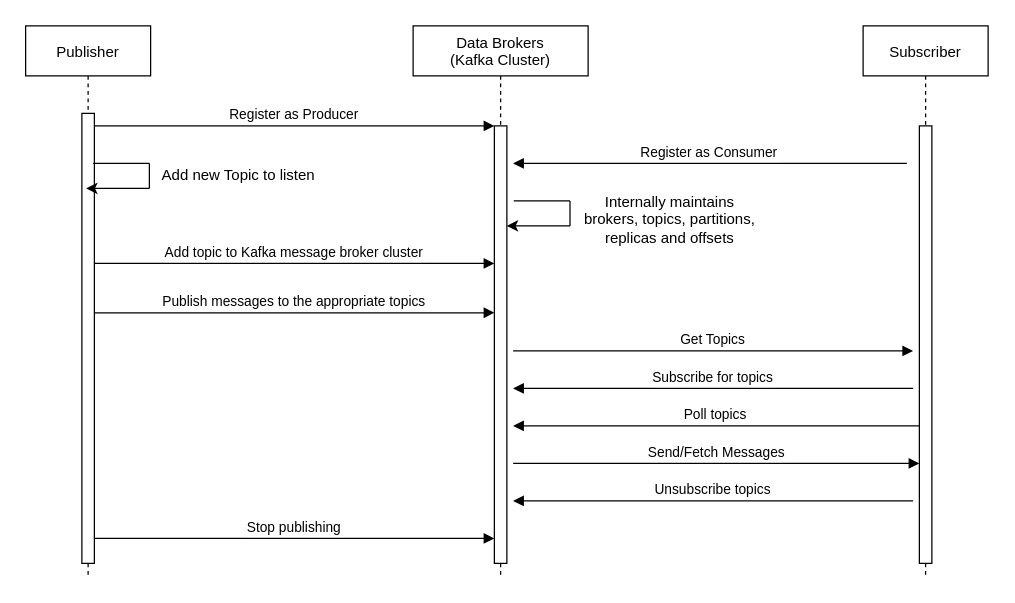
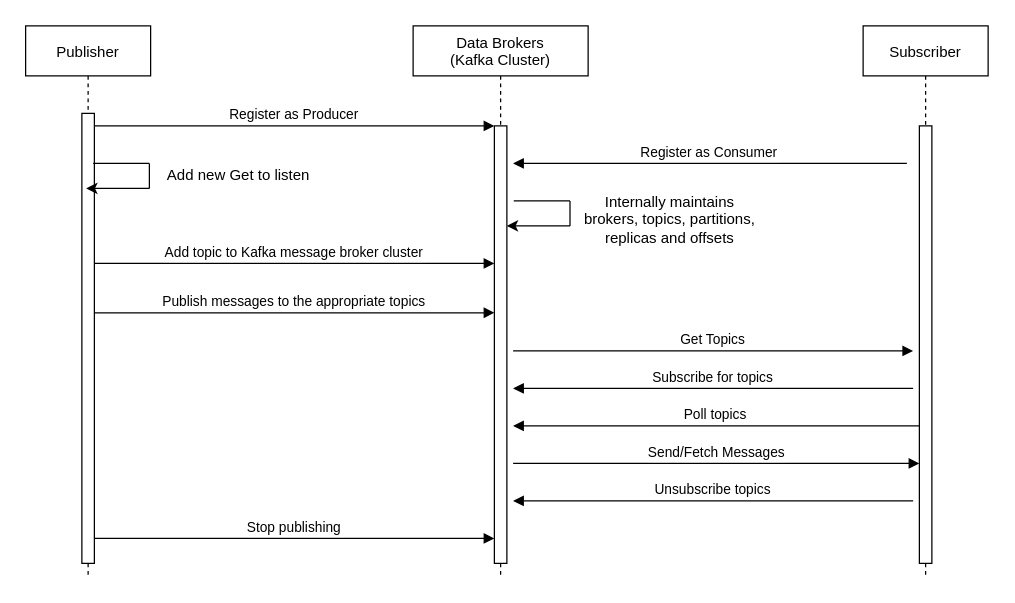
  <mxCell id="0" />
  <mxCell id="1" parent="0" />
  <mxCell id="2" value="Publisher" style="shape=umlLifeline;perimeter=lifelinePerimeter;container=1;collapsible=0;recursiveResize=0;rounded=0;shadow=0;strokeWidth=1;" parent="1" vertex="1"><mxGeometry x="20" y="20" width="100" height="440" as="geometry" /></mxCell>
  <mxCell id="3" value="" style="points=[];perimeter=orthogonalPerimeter;rounded=0;shadow=0;strokeWidth=1;" parent="2" vertex="1"><mxGeometry x="45" y="70" width="10" height="360" as="geometry" /></mxCell>
  <mxCell id="4" value="" style="endArrow=classic;html=1;rounded=0;" edge="1" parent="2"><mxGeometry width="50" height="50" relative="1" as="geometry"><mxPoint x="99" y="130" as="sourcePoint" /><mxPoint x="48.5" y="130" as="targetPoint" /></mxGeometry></mxCell>
  <mxCell id="5" value="" style="endArrow=none;html=1;rounded=0;" edge="1" parent="2"><mxGeometry width="50" height="50" relative="1" as="geometry"><mxPoint x="54" y="110" as="sourcePoint" /><mxPoint x="99" y="110" as="targetPoint" /></mxGeometry></mxCell>
  <mxCell id="6" value="Data Brokers&#10;(Kafka Cluster)" style="shape=umlLifeline;perimeter=lifelinePerimeter;container=1;collapsible=0;recursiveResize=0;rounded=0;shadow=0;strokeWidth=1;" parent="1" vertex="1"><mxGeometry x="330" y="20" width="140" height="440" as="geometry" /></mxCell>
  <mxCell id="7" value="" style="points=[];perimeter=orthogonalPerimeter;rounded=0;shadow=0;strokeWidth=1;" parent="6" vertex="1"><mxGeometry x="65" y="80" width="10" height="350" as="geometry" /></mxCell>
  <mxCell id="8" value="" style="endArrow=classic;html=1;rounded=0;" edge="1" parent="6"><mxGeometry width="50" height="50" relative="1" as="geometry"><mxPoint x="125.5" y="160" as="sourcePoint" /><mxPoint x="75" y="160" as="targetPoint" /></mxGeometry></mxCell>
  <mxCell id="9" value="" style="endArrow=none;html=1;rounded=0;" edge="1" parent="6"><mxGeometry width="50" height="50" relative="1" as="geometry"><mxPoint x="80.5" y="140" as="sourcePoint" /><mxPoint x="125.5" y="140" as="targetPoint" /></mxGeometry></mxCell>
  <mxCell id="10" value="" style="endArrow=none;html=1;rounded=0;" edge="1" parent="6"><mxGeometry width="50" height="50" relative="1" as="geometry"><mxPoint x="125.5" y="160" as="sourcePoint" /><mxPoint x="125.5" y="140" as="targetPoint" /></mxGeometry></mxCell>
  <mxCell id="11" value="Register as Producer" style="verticalAlign=bottom;endArrow=block;entryX=0;entryY=0;shadow=0;strokeWidth=1;" parent="1" source="3" target="7" edge="1"><mxGeometry relative="1" as="geometry"><mxPoint x="245" y="100" as="sourcePoint" /></mxGeometry></mxCell>
  <mxCell id="12" value="Subscriber" style="shape=umlLifeline;perimeter=lifelinePerimeter;container=1;collapsible=0;recursiveResize=0;rounded=0;shadow=0;strokeWidth=1;" parent="1" vertex="1"><mxGeometry x="690" y="20" width="100" height="440" as="geometry" /></mxCell>
  <mxCell id="13" value="" style="points=[];perimeter=orthogonalPerimeter;rounded=0;shadow=0;strokeWidth=1;" parent="12" vertex="1"><mxGeometry x="45" y="80" width="10" height="350" as="geometry" /></mxCell>
  <mxCell id="14" value="Register as Consumer" style="verticalAlign=bottom;endArrow=block;entryX=1;entryY=0;shadow=0;strokeWidth=1;" parent="1" edge="1"><mxGeometry relative="1" as="geometry"><mxPoint x="725" y="130" as="sourcePoint" /><mxPoint x="410" y="130" as="targetPoint" /></mxGeometry></mxCell>
  <mxCell id="15" value="Get Topics" style="verticalAlign=bottom;endArrow=block;entryX=0;entryY=0;shadow=0;strokeWidth=1;" parent="1" edge="1"><mxGeometry relative="1" as="geometry"><mxPoint x="410" y="280" as="sourcePoint" /><mxPoint x="730" y="280" as="targetPoint" /></mxGeometry></mxCell>
  <mxCell id="16" value="Subscribe for topics" style="verticalAlign=bottom;endArrow=block;entryX=1;entryY=0;shadow=0;strokeWidth=1;" parent="1" edge="1"><mxGeometry relative="1" as="geometry"><mxPoint x="730" y="310" as="sourcePoint" /><mxPoint x="410" y="310" as="targetPoint" /></mxGeometry></mxCell>
  <mxCell id="17" value="Add topic to Kafka message broker cluster" style="verticalAlign=bottom;endArrow=block;entryX=0;entryY=0;shadow=0;strokeWidth=1;" parent="1" edge="1"><mxGeometry relative="1" as="geometry"><mxPoint x="75" y="210" as="sourcePoint" /><mxPoint x="395" y="210" as="targetPoint" /></mxGeometry></mxCell>
  <mxCell id="18" value="Send/Fetch Messages" style="verticalAlign=bottom;endArrow=block;shadow=0;strokeWidth=1;" parent="1" edge="1" target="13"><mxGeometry relative="1" as="geometry"><mxPoint x="410" y="370" as="sourcePoint" /><mxPoint x="730" y="370" as="targetPoint" /></mxGeometry></mxCell>
  <mxCell id="19" value="Poll topics" style="verticalAlign=bottom;endArrow=block;entryX=1;entryY=0;shadow=0;strokeWidth=1;" parent="1" edge="1" source="13"><mxGeometry relative="1" as="geometry"><mxPoint x="730" y="340" as="sourcePoint" /><mxPoint x="410" y="340" as="targetPoint" /></mxGeometry></mxCell>
- <mxCell id="20" value="Add new Topic to listen" style="text;html=1;align=center;verticalAlign=middle;resizable=0;points=[];autosize=1;strokeColor=none;fillColor=none;" vertex="1" parent="1"><mxGeometry x="120" y="130" width="140" height="20" as="geometry" /></mxCell>
+ <mxCell id="20" value="Add new Get to listen" style="text;html=1;align=center;verticalAlign=middle;resizable=0;points=[];autosize=1;strokeColor=none;fillColor=none;" vertex="1" parent="1"><mxGeometry x="120" y="130" width="140" height="20" as="geometry" /></mxCell>
  <mxCell id="21" value="" style="endArrow=none;html=1;rounded=0;" edge="1" parent="1"><mxGeometry width="50" height="50" relative="1" as="geometry"><mxPoint x="119" y="150" as="sourcePoint" /><mxPoint x="119" y="130" as="targetPoint" /></mxGeometry></mxCell>
  <mxCell id="22" value="Stop publishing" style="verticalAlign=bottom;endArrow=block;entryX=0;entryY=0;shadow=0;strokeWidth=1;" edge="1" parent="1"><mxGeometry relative="1" as="geometry"><mxPoint x="75" y="430" as="sourcePoint" /><mxPoint x="395" y="430" as="targetPoint" /></mxGeometry></mxCell>
  <mxCell id="23" value="Internally maintains &lt;br&gt;brokers, topics, partitions, &lt;br&gt;replicas and offsets" style="text;html=1;align=center;verticalAlign=middle;resizable=0;points=[];autosize=1;strokeColor=none;fillColor=none;" vertex="1" parent="1"><mxGeometry x="460" y="150" width="150" height="50" as="geometry" /></mxCell>
  <mxCell id="24" value="Unsubscribe topics" style="verticalAlign=bottom;endArrow=block;entryX=1;entryY=0;shadow=0;strokeWidth=1;" edge="1" parent="1"><mxGeometry relative="1" as="geometry"><mxPoint x="730" y="400" as="sourcePoint" /><mxPoint x="410" y="400" as="targetPoint" /></mxGeometry></mxCell>
  <mxCell id="25" value="Publish messages to the appropriate topics" style="verticalAlign=bottom;endArrow=block;entryX=0;entryY=0;shadow=0;strokeWidth=1;" edge="1" parent="1"><mxGeometry relative="1" as="geometry"><mxPoint x="75" y="249.5" as="sourcePoint" /><mxPoint x="395" y="249.5" as="targetPoint" /></mxGeometry></mxCell>
